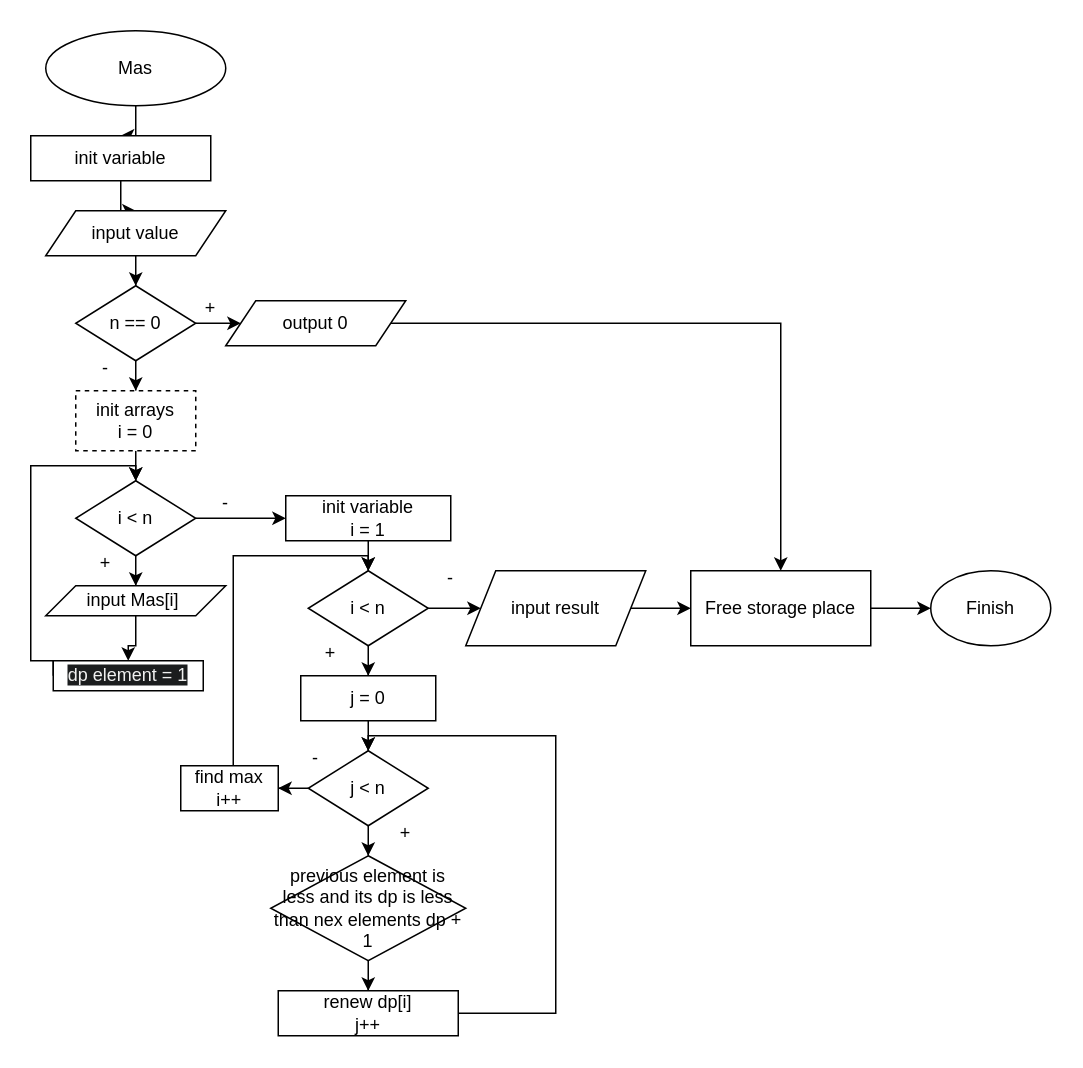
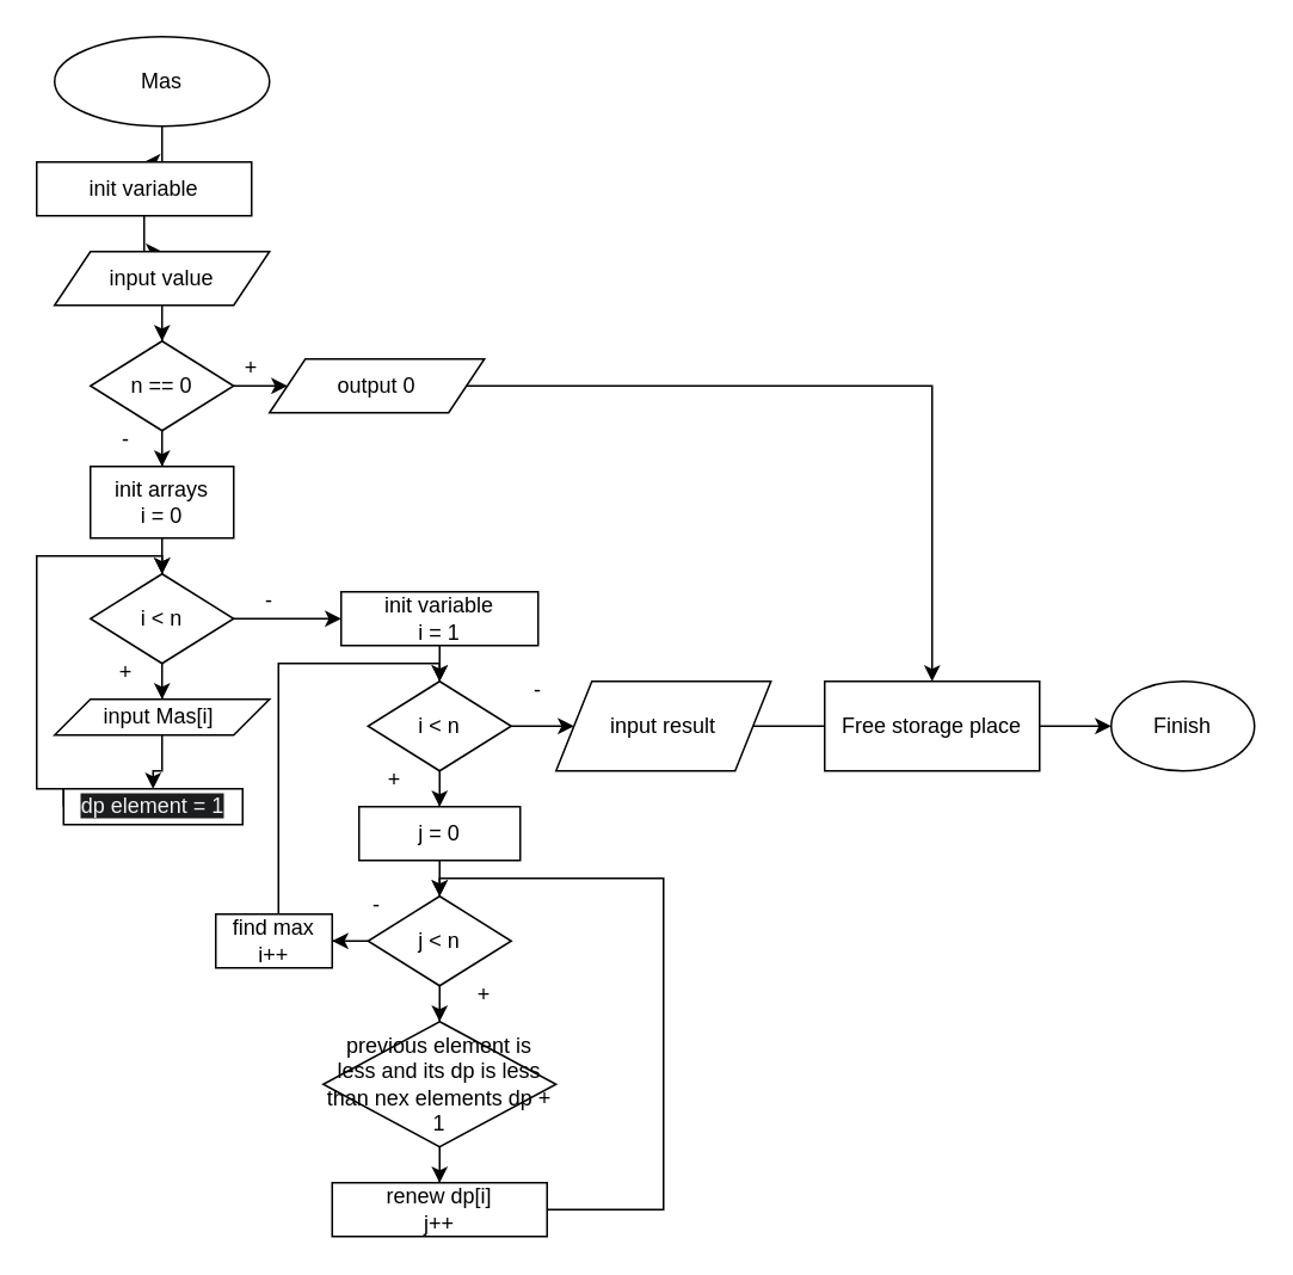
  <mxCell id="0" />
  <mxCell id="1" parent="0" />
  <mxCell id="2" value="" style="edgeStyle=orthogonalEdgeStyle;rounded=0;orthogonalLoop=1;jettySize=auto;html=1;" edge="1" parent="1" source="3" target="5"><mxGeometry relative="1" as="geometry" /></mxCell>
  <mxCell id="3" value="Mas" style="ellipse;whiteSpace=wrap;html=1;" vertex="1" parent="1"><mxGeometry x="30" y="20" width="120" height="50" as="geometry" /></mxCell>
  <mxCell id="4" value="" style="edgeStyle=orthogonalEdgeStyle;rounded=0;orthogonalLoop=1;jettySize=auto;html=1;" edge="1" parent="1" source="5" target="7"><mxGeometry relative="1" as="geometry" /></mxCell>
  <mxCell id="5" value="init variable" style="whiteSpace=wrap;html=1;" vertex="1" parent="1"><mxGeometry x="20" y="90" width="120" height="30" as="geometry" /></mxCell>
  <mxCell id="6" value="" style="edgeStyle=orthogonalEdgeStyle;rounded=0;orthogonalLoop=1;jettySize=auto;html=1;" edge="1" parent="1" source="7" target="10"><mxGeometry relative="1" as="geometry" /></mxCell>
  <mxCell id="7" value="input value" style="shape=parallelogram;perimeter=parallelogramPerimeter;whiteSpace=wrap;html=1;fixedSize=1;" vertex="1" parent="1"><mxGeometry x="30" y="140" width="120" height="30" as="geometry" /></mxCell>
  <mxCell id="8" value="" style="edgeStyle=orthogonalEdgeStyle;rounded=0;orthogonalLoop=1;jettySize=auto;html=1;" edge="1" parent="1" source="10" target="12"><mxGeometry relative="1" as="geometry" /></mxCell>
  <mxCell id="9" value="" style="edgeStyle=orthogonalEdgeStyle;rounded=0;orthogonalLoop=1;jettySize=auto;html=1;" edge="1" parent="1" source="10" target="14"><mxGeometry relative="1" as="geometry" /></mxCell>
  <mxCell id="10" value="n == 0" style="rhombus;whiteSpace=wrap;html=1;" vertex="1" parent="1"><mxGeometry x="50" y="190" width="80" height="50" as="geometry" /></mxCell>
  <mxCell id="11" style="edgeStyle=orthogonalEdgeStyle;rounded=0;orthogonalLoop=1;jettySize=auto;html=1;exitX=1;exitY=0.5;exitDx=0;exitDy=0;" edge="1" parent="1" source="12" target="41"><mxGeometry relative="1" as="geometry" /></mxCell>
  <mxCell id="12" value="output 0" style="shape=parallelogram;perimeter=parallelogramPerimeter;whiteSpace=wrap;html=1;fixedSize=1;" vertex="1" parent="1"><mxGeometry x="150" y="200" width="120" height="30" as="geometry" /></mxCell>
  <mxCell id="13" value="" style="edgeStyle=orthogonalEdgeStyle;rounded=0;orthogonalLoop=1;jettySize=auto;html=1;" edge="1" parent="1" source="14" target="17"><mxGeometry relative="1" as="geometry" /></mxCell>
- <mxCell id="14" value="init arrays&lt;div&gt;i = 0&lt;/div&gt;" style="whiteSpace=wrap;html=1;dashed=1;" vertex="1" parent="1"><mxGeometry x="50" y="260" width="80" height="40" as="geometry" /></mxCell>
+ <mxCell id="14" value="init arrays&lt;div&gt;i = 0&lt;/div&gt;" style="whiteSpace=wrap;html=1;" vertex="1" parent="1"><mxGeometry x="50" y="260" width="80" height="40" as="geometry" /></mxCell>
  <mxCell id="15" value="" style="edgeStyle=orthogonalEdgeStyle;rounded=0;orthogonalLoop=1;jettySize=auto;html=1;" edge="1" parent="1" source="21" target="19"><mxGeometry relative="1" as="geometry" /></mxCell>
  <mxCell id="16" value="" style="edgeStyle=orthogonalEdgeStyle;rounded=0;orthogonalLoop=1;jettySize=auto;html=1;" edge="1" parent="1" source="17" target="23"><mxGeometry relative="1" as="geometry" /></mxCell>
  <mxCell id="17" value="i &amp;lt; n" style="rhombus;whiteSpace=wrap;html=1;" vertex="1" parent="1"><mxGeometry x="50" y="320" width="80" height="50" as="geometry" /></mxCell>
  <mxCell id="18" style="edgeStyle=orthogonalEdgeStyle;rounded=0;orthogonalLoop=1;jettySize=auto;html=1;exitX=0;exitY=0.5;exitDx=0;exitDy=0;entryX=0.5;entryY=0;entryDx=0;entryDy=0;" edge="1" parent="1" source="19" target="17"><mxGeometry relative="1" as="geometry"><Array as="points"><mxPoint x="20" y="440" /><mxPoint x="20" y="310" /><mxPoint x="90" y="310" /></Array></mxGeometry></mxCell>
  <mxCell id="19" value="&lt;span style=&quot;color: rgb(240, 240, 240); font-family: Helvetica; font-size: 12px; font-style: normal; font-variant-ligatures: normal; font-variant-caps: normal; font-weight: 400; letter-spacing: normal; orphans: 2; text-align: center; text-indent: 0px; text-transform: none; widows: 2; word-spacing: 0px; -webkit-text-stroke-width: 0px; white-space: normal; background-color: rgb(27, 29, 30); text-decoration-thickness: initial; text-decoration-style: initial; text-decoration-color: initial; display: inline !important; float: none;&quot;&gt;dp element = 1&lt;/span&gt;" style="whiteSpace=wrap;html=1;" vertex="1" parent="1"><mxGeometry x="35" y="440" width="100" height="20" as="geometry" /></mxCell>
  <mxCell id="20" value="" style="edgeStyle=orthogonalEdgeStyle;rounded=0;orthogonalLoop=1;jettySize=auto;html=1;" edge="1" parent="1" source="17" target="21"><mxGeometry relative="1" as="geometry"><mxPoint x="90" y="370" as="sourcePoint" /><mxPoint x="70" y="500" as="targetPoint" /></mxGeometry></mxCell>
  <mxCell id="21" value="input Mas[i]&lt;span style=&quot;background-color: initial;&quot;&gt;&amp;nbsp;&lt;/span&gt;" style="shape=parallelogram;perimeter=parallelogramPerimeter;whiteSpace=wrap;html=1;fixedSize=1;" vertex="1" parent="1"><mxGeometry x="30" y="390" width="120" height="20" as="geometry" /></mxCell>
  <mxCell id="22" value="" style="edgeStyle=orthogonalEdgeStyle;rounded=0;orthogonalLoop=1;jettySize=auto;html=1;" edge="1" parent="1" source="23" target="26"><mxGeometry relative="1" as="geometry" /></mxCell>
  <mxCell id="23" value="init variable&lt;div&gt;i = 1&lt;/div&gt;" style="whiteSpace=wrap;html=1;" vertex="1" parent="1"><mxGeometry x="190" y="330" width="110" height="30" as="geometry" /></mxCell>
  <mxCell id="24" value="" style="edgeStyle=orthogonalEdgeStyle;rounded=0;orthogonalLoop=1;jettySize=auto;html=1;" edge="1" parent="1" source="26" target="28"><mxGeometry relative="1" as="geometry" /></mxCell>
  <mxCell id="25" value="" style="edgeStyle=orthogonalEdgeStyle;rounded=0;orthogonalLoop=1;jettySize=auto;html=1;" edge="1" parent="1" source="26" target="39"><mxGeometry relative="1" as="geometry" /></mxCell>
  <mxCell id="26" value="i &amp;lt; n" style="rhombus;whiteSpace=wrap;html=1;" vertex="1" parent="1"><mxGeometry x="205" y="380" width="80" height="50" as="geometry" /></mxCell>
  <mxCell id="27" value="" style="edgeStyle=orthogonalEdgeStyle;rounded=0;orthogonalLoop=1;jettySize=auto;html=1;" edge="1" parent="1" source="28" target="31"><mxGeometry relative="1" as="geometry" /></mxCell>
  <mxCell id="28" value="j = 0" style="whiteSpace=wrap;html=1;" vertex="1" parent="1"><mxGeometry x="200" y="450" width="90" height="30" as="geometry" /></mxCell>
  <mxCell id="29" value="" style="edgeStyle=orthogonalEdgeStyle;rounded=0;orthogonalLoop=1;jettySize=auto;html=1;" edge="1" parent="1" source="31" target="33"><mxGeometry relative="1" as="geometry" /></mxCell>
  <mxCell id="30" value="" style="edgeStyle=orthogonalEdgeStyle;rounded=0;orthogonalLoop=1;jettySize=auto;html=1;" edge="1" parent="1" source="31" target="37"><mxGeometry relative="1" as="geometry" /></mxCell>
  <mxCell id="31" value="j &amp;lt; n" style="rhombus;whiteSpace=wrap;html=1;" vertex="1" parent="1"><mxGeometry x="205" y="500" width="80" height="50" as="geometry" /></mxCell>
  <mxCell id="32" value="" style="edgeStyle=orthogonalEdgeStyle;rounded=0;orthogonalLoop=1;jettySize=auto;html=1;" edge="1" parent="1" source="33" target="35"><mxGeometry relative="1" as="geometry" /></mxCell>
  <mxCell id="33" value="previous element is less and its dp is less than nex elements dp + 1" style="rhombus;whiteSpace=wrap;html=1;" vertex="1" parent="1"><mxGeometry x="180" y="570" width="130" height="70" as="geometry" /></mxCell>
  <mxCell id="34" style="edgeStyle=orthogonalEdgeStyle;rounded=0;orthogonalLoop=1;jettySize=auto;html=1;exitX=0;exitY=0.5;exitDx=0;exitDy=0;entryX=0.5;entryY=0;entryDx=0;entryDy=0;" edge="1" parent="1" source="35" target="31"><mxGeometry relative="1" as="geometry"><Array as="points"><mxPoint x="370" y="675" /><mxPoint x="370" y="490" /><mxPoint x="245" y="490" /></Array></mxGeometry></mxCell>
  <mxCell id="35" value="renew dp[i]&lt;div&gt;j++&lt;/div&gt;" style="whiteSpace=wrap;html=1;" vertex="1" parent="1"><mxGeometry x="185" y="660" width="120" height="30" as="geometry" /></mxCell>
  <mxCell id="36" style="edgeStyle=orthogonalEdgeStyle;rounded=0;orthogonalLoop=1;jettySize=auto;html=1;exitX=0.75;exitY=0;exitDx=0;exitDy=0;entryX=0.5;entryY=0;entryDx=0;entryDy=0;" edge="1" parent="1" source="37" target="26"><mxGeometry relative="1" as="geometry"><Array as="points"><mxPoint x="155" y="370" /><mxPoint x="245" y="370" /></Array></mxGeometry></mxCell>
  <mxCell id="37" value="find max&lt;div&gt;i++&lt;/div&gt;" style="whiteSpace=wrap;html=1;" vertex="1" parent="1"><mxGeometry x="120" y="510" width="65" height="30" as="geometry" /></mxCell>
- <mxCell id="38" value="" style="edgeStyle=orthogonalEdgeStyle;rounded=0;orthogonalLoop=1;jettySize=auto;html=1;" edge="1" parent="1" source="39" target="41"><mxGeometry relative="1" as="geometry" /></mxCell>
+ <mxCell id="38" value="" style="edgeStyle=orthogonalEdgeStyle;rounded=0;orthogonalLoop=1;jettySize=auto;html=1;endArrow=none;" edge="1" parent="1" source="39" target="41"><mxGeometry relative="1" as="geometry" /></mxCell>
  <mxCell id="39" value="input result" style="shape=parallelogram;perimeter=parallelogramPerimeter;whiteSpace=wrap;html=1;fixedSize=1;" vertex="1" parent="1"><mxGeometry x="310" y="380" width="120" height="50" as="geometry" /></mxCell>
  <mxCell id="40" value="" style="edgeStyle=orthogonalEdgeStyle;rounded=0;orthogonalLoop=1;jettySize=auto;html=1;" edge="1" parent="1" source="41" target="42"><mxGeometry relative="1" as="geometry" /></mxCell>
  <mxCell id="41" value="Free storage place" style="whiteSpace=wrap;html=1;" vertex="1" parent="1"><mxGeometry x="460" y="380" width="120" height="50" as="geometry" /></mxCell>
  <mxCell id="42" value="Finish" style="ellipse;whiteSpace=wrap;html=1;" vertex="1" parent="1"><mxGeometry x="620" y="380" width="80" height="50" as="geometry" /></mxCell>
  <mxCell id="43" value="+" style="text;html=1;align=center;verticalAlign=middle;whiteSpace=wrap;rounded=0;" vertex="1" parent="1"><mxGeometry x="110" y="190" width="60" height="30" as="geometry" /></mxCell>
  <mxCell id="44" value="+" style="text;html=1;align=center;verticalAlign=middle;whiteSpace=wrap;rounded=0;" vertex="1" parent="1"><mxGeometry x="40" y="360" width="60" height="30" as="geometry" /></mxCell>
  <mxCell id="45" value="+" style="text;html=1;align=center;verticalAlign=middle;whiteSpace=wrap;rounded=0;" vertex="1" parent="1"><mxGeometry x="190" y="420" width="60" height="30" as="geometry" /></mxCell>
  <mxCell id="46" value="+" style="text;html=1;align=center;verticalAlign=middle;whiteSpace=wrap;rounded=0;" vertex="1" parent="1"><mxGeometry x="240" y="540" width="60" height="30" as="geometry" /></mxCell>
  <mxCell id="47" value="-" style="text;html=1;align=center;verticalAlign=middle;whiteSpace=wrap;rounded=0;" vertex="1" parent="1"><mxGeometry x="40" y="230" width="60" height="30" as="geometry" /></mxCell>
  <mxCell id="48" value="-" style="text;html=1;align=center;verticalAlign=middle;whiteSpace=wrap;rounded=0;" vertex="1" parent="1"><mxGeometry x="120" y="320" width="60" height="30" as="geometry" /></mxCell>
  <mxCell id="49" value="-" style="text;html=1;align=center;verticalAlign=middle;whiteSpace=wrap;rounded=0;" vertex="1" parent="1"><mxGeometry x="270" y="370" width="60" height="30" as="geometry" /></mxCell>
  <mxCell id="50" value="-" style="text;html=1;align=center;verticalAlign=middle;whiteSpace=wrap;rounded=0;" vertex="1" parent="1"><mxGeometry x="180" y="490" width="60" height="30" as="geometry" /></mxCell>
